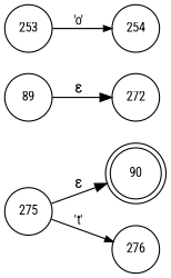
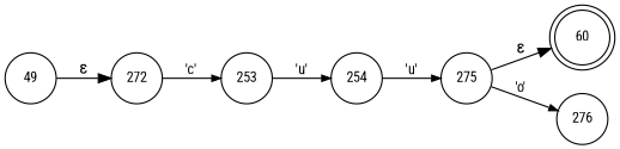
  digraph {
    fontname="Roboto Condensed"
    rankdir=LR
    node [fixedsize=true fontname="Roboto Condensed" fontsize=11 shape=circle peripheries=1]
    edge [arrowhead=normal arrowsize=.7 fontname="Roboto Condensed" fontsize=11]
-   n1 [label=90 shape=doublecircle width=.6 peripheries=""]
+   n1 [label=60 shape=doublecircle width=.6 peripheries=""]
    n2 [label=272 width=.55]
    n3 [label=253 width=.55]
    n4 [label=254 width=.55]
    n5 [label=275 width=.55]
    n6 [label=276 width=.55]
-   n7 [label=89 width=.55]
-   n3 -> n4 [label="'o'"]
+   n7 [label=49 width=.55]
+   n2 -> n3 [label="'c'"]
+   n3 -> n4 [label="'u'"]
+   n4 -> n5 [label="'u'"]
    n5 -> n1 [label="&epsilon;" arrowhead="" arrowsize="" fontsize=""]
-   n5 -> n6 [label="'t'"]
+   n5 -> n6 [label="'o'"]
    n7 -> n2 [label="&epsilon;" arrowhead="" arrowsize="" fontsize=""]
  }
